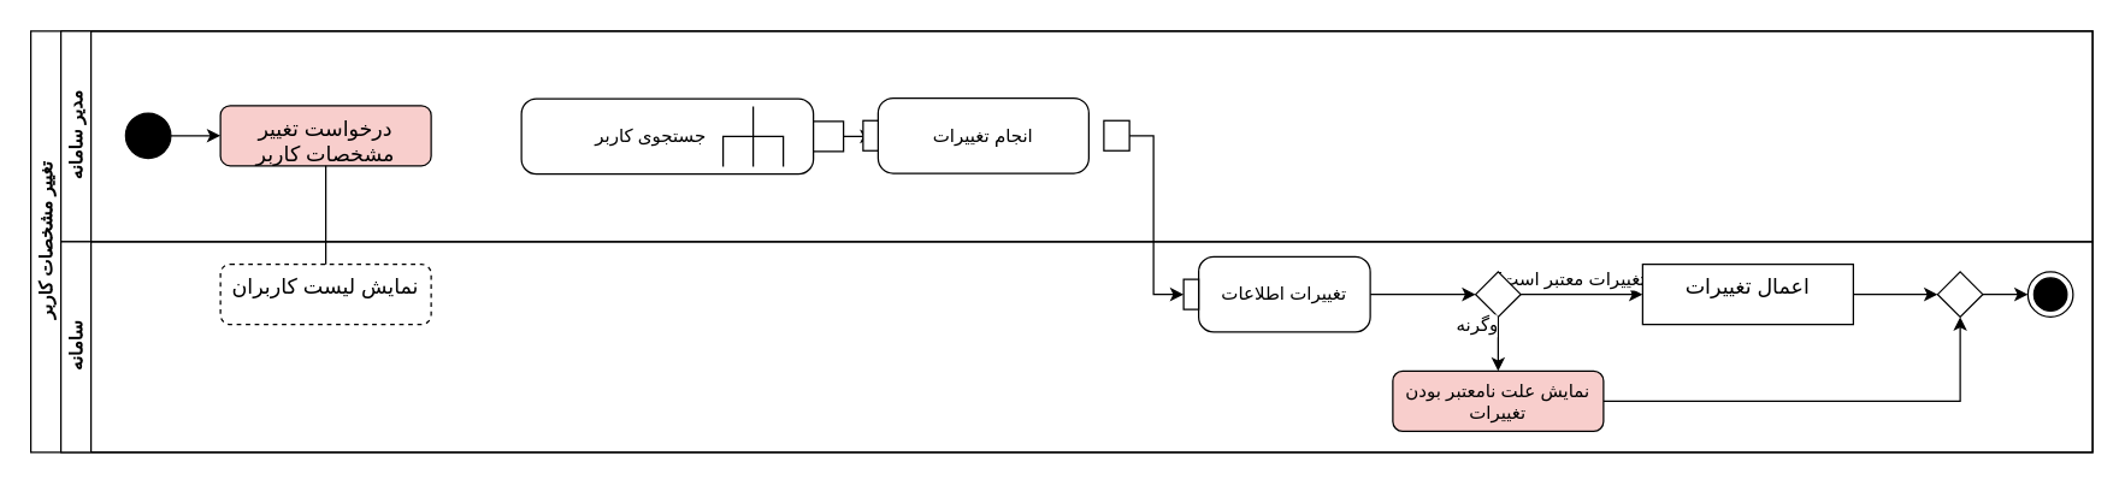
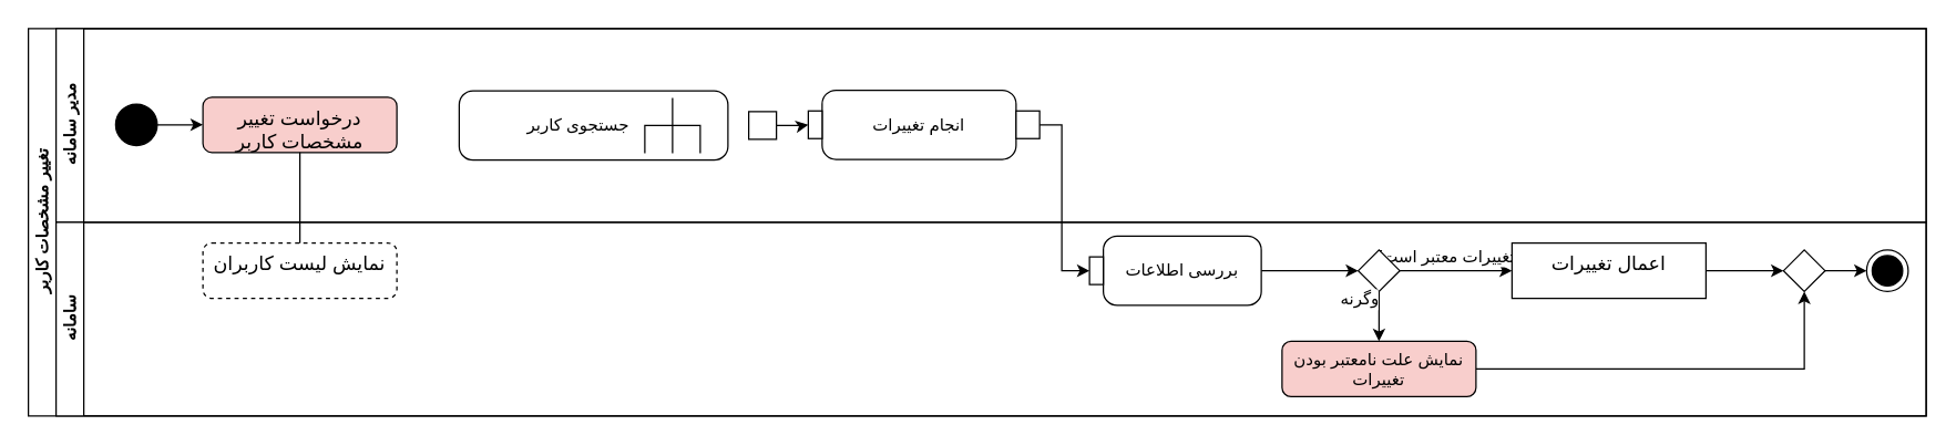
  <mxCell id="0" />
  <mxCell id="1" parent="0" />
  <mxCell id="2" value="تغییر مشخصات کاربر" style="swimlane;html=1;childLayout=stackLayout;resizeParent=1;resizeParentMax=0;horizontal=0;startSize=20;horizontalStack=0;" vertex="1" parent="1"><mxGeometry x="20" y="20" width="1370" height="280" as="geometry" /></mxCell>
  <mxCell id="3" value="مدیر سامانه" style="swimlane;html=1;startSize=20;horizontal=0;" vertex="1" parent="2"><mxGeometry x="20" width="1350" height="140" as="geometry"><mxRectangle x="20" width="1350" height="30" as="alternateBounds" /></mxGeometry></mxCell>
  <mxCell id="4" value="" style="ellipse;fillColor=strokeColor;html=1;" vertex="1" parent="3"><mxGeometry x="43" y="54.5" width="30" height="30" as="geometry" /></mxCell>
- <mxCell id="5" value="جستجوی کاربر&amp;nbsp; &amp;nbsp; &amp;nbsp; &amp;nbsp;&amp;nbsp;" style="shape=mxgraph.uml25.behaviorAction;html=1;rounded=1;absoluteArcSize=1;arcSize=10;align=center;spacingLeft=5;whiteSpace=wrap;" vertex="1" parent="3"><mxGeometry x="306" y="45" width="194" height="50" as="geometry" /></mxCell>
+ <mxCell id="5" value="جستجوی کاربر&amp;nbsp; &amp;nbsp; &amp;nbsp; &amp;nbsp;&amp;nbsp;" style="shape=mxgraph.uml25.behaviorAction;html=1;rounded=1;absoluteArcSize=1;arcSize=10;align=center;spacingLeft=5;whiteSpace=wrap;" vertex="1" parent="3"><mxGeometry x="291" y="45" width="194" height="50" as="geometry" /></mxCell>
  <mxCell id="6" value="" style="edgeStyle=orthogonalEdgeStyle;rounded=0;orthogonalLoop=1;jettySize=auto;html=1;" edge="1" parent="3" source="7" target="10"><mxGeometry relative="1" as="geometry" /></mxCell>
  <mxCell id="7" value="" style="rounded=0;whiteSpace=wrap;html=1;" vertex="1" parent="3"><mxGeometry x="500" y="60" width="20" height="20" as="geometry" /></mxCell>
  <mxCell id="8" value="&lt;font style=&quot;font-size: 14px;&quot;&gt;درخواست تغییر مشخصات کاربر&lt;/font&gt;" style="html=1;align=center;verticalAlign=top;rounded=1;absoluteArcSize=1;arcSize=13;dashed=0;whiteSpace=wrap;rotation=0;fillColor=#f8cecc;" vertex="1" parent="3"><mxGeometry x="106" y="49.5" width="140" height="40" as="geometry" /></mxCell>
  <mxCell id="9" style="edgeStyle=orthogonalEdgeStyle;rounded=0;orthogonalLoop=1;jettySize=auto;html=1;" edge="1" parent="3" source="4" target="8"><mxGeometry relative="1" as="geometry"><Array as="points" /><mxPoint x="174" y="220" as="targetPoint" /><mxPoint x="176" y="120" as="sourcePoint" /></mxGeometry></mxCell>
- <mxCell id="10" value="انجام تغییرات" style="shape=mxgraph.uml25.action;html=1;align=center;verticalAlign=middle;absoluteArcSize=1;arcSize=10;dashed=0;spacingLeft=10;flipH=1;whiteSpace=wrap;" vertex="1" parent="3"><mxGeometry x="533" y="44.5" width="150" height="50" as="geometry" /></mxCell>
+ <mxCell id="10" value="انجام تغییرات" style="shape=mxgraph.uml25.action;html=1;align=center;verticalAlign=middle;absoluteArcSize=1;arcSize=10;dashed=0;spacingLeft=10;flipH=1;whiteSpace=wrap;" vertex="1" parent="3"><mxGeometry x="543" y="44.5" width="150" height="50" as="geometry" /></mxCell>
  <mxCell id="11" value="" style="rounded=0;whiteSpace=wrap;html=1;" vertex="1" parent="3"><mxGeometry x="693" y="59.5" width="17" height="20" as="geometry" /></mxCell>
  <mxCell id="12" value="سامانه" style="swimlane;html=1;startSize=20;horizontal=0;" vertex="1" parent="2"><mxGeometry x="20" y="140" width="1350" height="140" as="geometry"><mxRectangle x="20" y="30" width="1350" height="30" as="alternateBounds" /></mxGeometry></mxCell>
  <mxCell id="13" value="" style="ellipse;html=1;shape=endState;fillColor=strokeColor;" vertex="1" parent="12"><mxGeometry x="1307" y="20" width="30" height="30" as="geometry" /></mxCell>
  <mxCell id="14" style="edgeStyle=orthogonalEdgeStyle;rounded=0;orthogonalLoop=1;jettySize=auto;html=1;" edge="1" parent="12" source="22" target="17"><mxGeometry relative="1" as="geometry"><Array as="points" /></mxGeometry></mxCell>
  <mxCell id="15" style="edgeStyle=orthogonalEdgeStyle;rounded=0;orthogonalLoop=1;jettySize=auto;html=1;" edge="1" parent="12" source="17" target="24"><mxGeometry relative="1" as="geometry"><mxPoint x="946" y="34.64" as="sourcePoint" /><mxPoint x="1069" y="35" as="targetPoint" /></mxGeometry></mxCell>
  <mxCell id="16" value="&lt;span style=&quot;font-size: 12px;&quot;&gt;[تغییرات معتبر است]&lt;/span&gt;" style="edgeLabel;html=1;align=center;verticalAlign=middle;resizable=0;points=[];" connectable="0" vertex="1" parent="15"><mxGeometry x="-0.362" y="1" relative="1" as="geometry"><mxPoint x="8" y="-10" as="offset" /></mxGeometry></mxCell>
  <mxCell id="17" value="" style="rhombus;" vertex="1" parent="12"><mxGeometry x="940" y="20" width="30" height="30" as="geometry" /></mxCell>
  <mxCell id="18" style="edgeStyle=orthogonalEdgeStyle;rounded=0;orthogonalLoop=1;jettySize=auto;html=1;entryX=0.5;entryY=1;entryDx=0;entryDy=0;" edge="1" parent="12" source="19" target="26"><mxGeometry relative="1" as="geometry"><Array as="points"><mxPoint x="1262" y="106" /></Array></mxGeometry></mxCell>
  <mxCell id="19" value="نمایش علت نامعتبر بودن تغییرات" style="html=1;align=center;verticalAlign=top;rounded=1;absoluteArcSize=1;arcSize=13;dashed=0;whiteSpace=wrap;fillColor=#f8cecc;" vertex="1" parent="12"><mxGeometry x="885" y="86" width="140" height="40" as="geometry" /></mxCell>
  <mxCell id="20" style="edgeStyle=orthogonalEdgeStyle;rounded=0;orthogonalLoop=1;jettySize=auto;html=1;" edge="1" parent="12" source="17" target="19"><mxGeometry relative="1" as="geometry" /></mxCell>
  <mxCell id="21" value="&lt;font style=&quot;font-size: 12px;&quot;&gt;وگرنه&lt;/font&gt;" style="edgeLabel;html=1;align=center;verticalAlign=middle;resizable=0;points=[];" connectable="0" vertex="1" parent="20"><mxGeometry x="-0.221" y="-2" relative="1" as="geometry"><mxPoint x="-13" y="-12" as="offset" /></mxGeometry></mxCell>
- <mxCell id="22" value="تغییرات اطلاعات" style="shape=mxgraph.uml25.action;html=1;align=center;verticalAlign=middle;absoluteArcSize=1;arcSize=10;dashed=0;spacingLeft=10;flipH=1;whiteSpace=wrap;" vertex="1" parent="12"><mxGeometry x="746" y="10" width="124" height="50" as="geometry" /></mxCell>
+ <mxCell id="22" value="بررسی اطلاعات" style="shape=mxgraph.uml25.action;html=1;align=center;verticalAlign=middle;absoluteArcSize=1;arcSize=10;dashed=0;spacingLeft=10;flipH=1;whiteSpace=wrap;" vertex="1" parent="12"><mxGeometry x="746" y="10" width="124" height="50" as="geometry" /></mxCell>
  <mxCell id="23" style="edgeStyle=orthogonalEdgeStyle;rounded=0;orthogonalLoop=1;jettySize=auto;html=1;" edge="1" parent="12" source="26"><mxGeometry relative="1" as="geometry"><mxPoint x="1307.0" y="35" as="targetPoint" /></mxGeometry></mxCell>
  <mxCell id="24" value="&lt;span style=&quot;font-size: 14px;&quot;&gt;اعمال تغییرات&lt;/span&gt;" style="html=1;align=center;verticalAlign=top;absoluteArcSize=1;arcSize=13;dashed=0;whiteSpace=wrap;rounded=0;" vertex="1" parent="12"><mxGeometry x="1051" y="15" width="140" height="40" as="geometry" /></mxCell>
  <mxCell id="25" value="&lt;span style=&quot;font-size: 14px;&quot;&gt;نمایش لیست کاربران&lt;/span&gt;" style="html=1;align=center;verticalAlign=top;rounded=1;absoluteArcSize=1;arcSize=13;dashed=1;whiteSpace=wrap;" vertex="1" parent="12"><mxGeometry x="106" y="15" width="140" height="40" as="geometry" /></mxCell>
  <mxCell id="26" value="" style="rhombus;" vertex="1" parent="12"><mxGeometry x="1247" y="20" width="30" height="30" as="geometry" /></mxCell>
  <mxCell id="27" value="" style="edgeStyle=orthogonalEdgeStyle;rounded=0;orthogonalLoop=1;jettySize=auto;html=1;" edge="1" parent="12" source="24" target="26"><mxGeometry relative="1" as="geometry"><mxPoint x="1305" y="665" as="sourcePoint" /><mxPoint x="1421" y="665" as="targetPoint" /></mxGeometry></mxCell>
  <mxCell id="28" style="edgeStyle=orthogonalEdgeStyle;rounded=0;orthogonalLoop=1;jettySize=auto;html=1;endArrow=none;" edge="1" parent="2" source="8" target="25"><mxGeometry relative="1" as="geometry" /></mxCell>
  <mxCell id="29" style="edgeStyle=orthogonalEdgeStyle;rounded=0;orthogonalLoop=1;jettySize=auto;html=1;" edge="1" parent="2" source="11" target="22"><mxGeometry relative="1" as="geometry"><mxPoint x="756" y="170" as="targetPoint" /><Array as="points"><mxPoint x="746" y="70" /><mxPoint x="746" y="175" /></Array></mxGeometry></mxCell>
